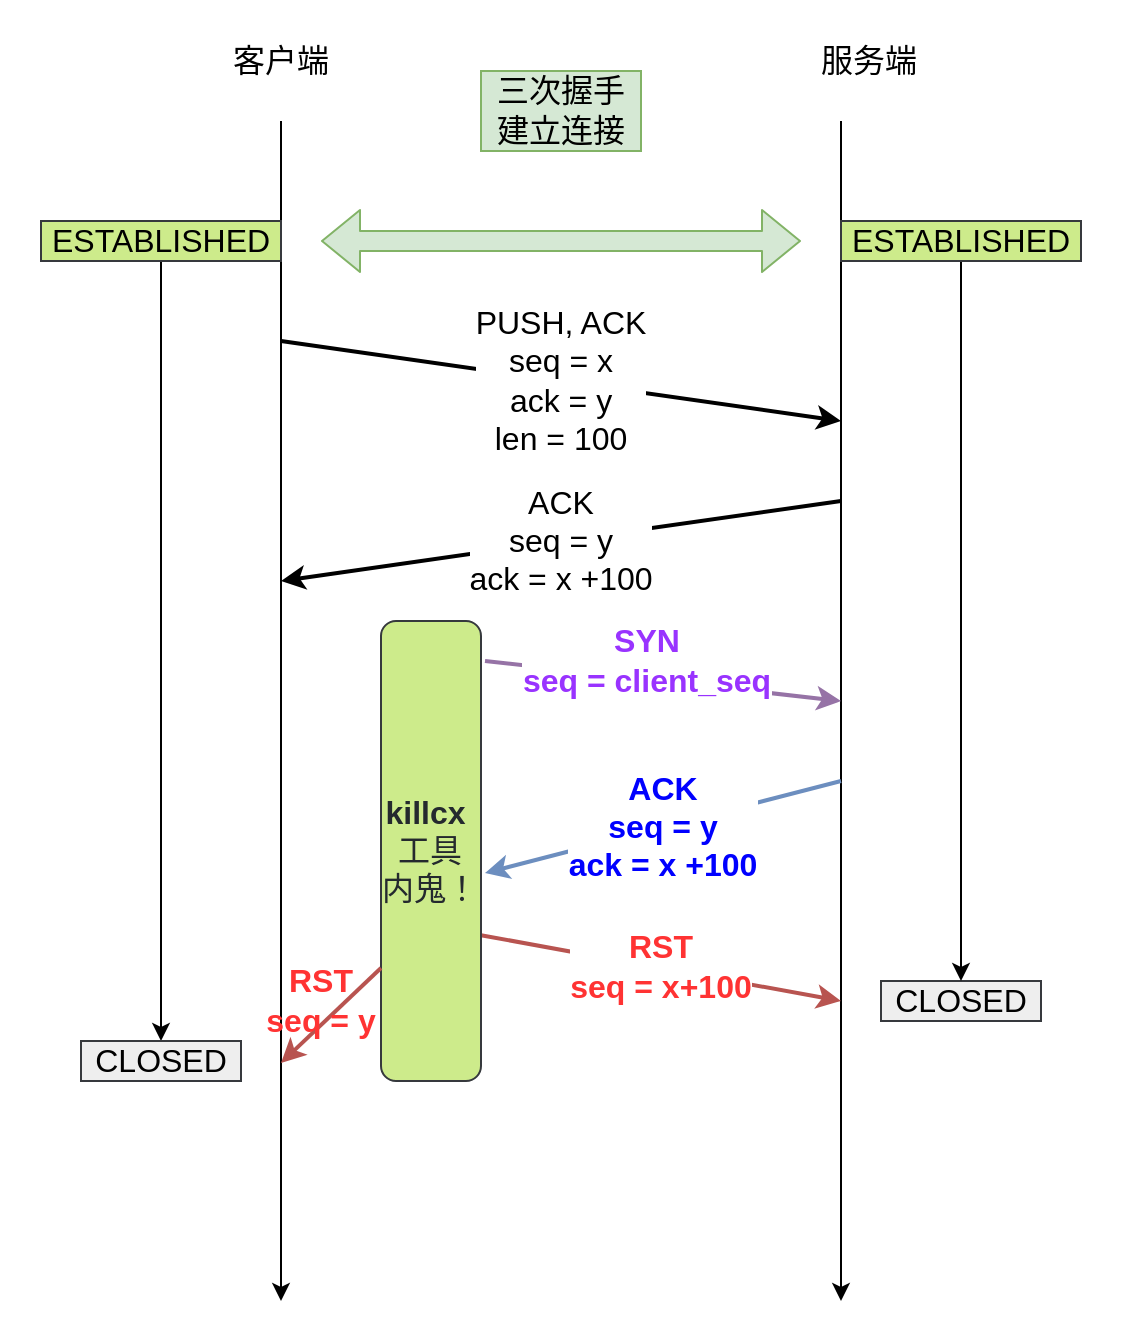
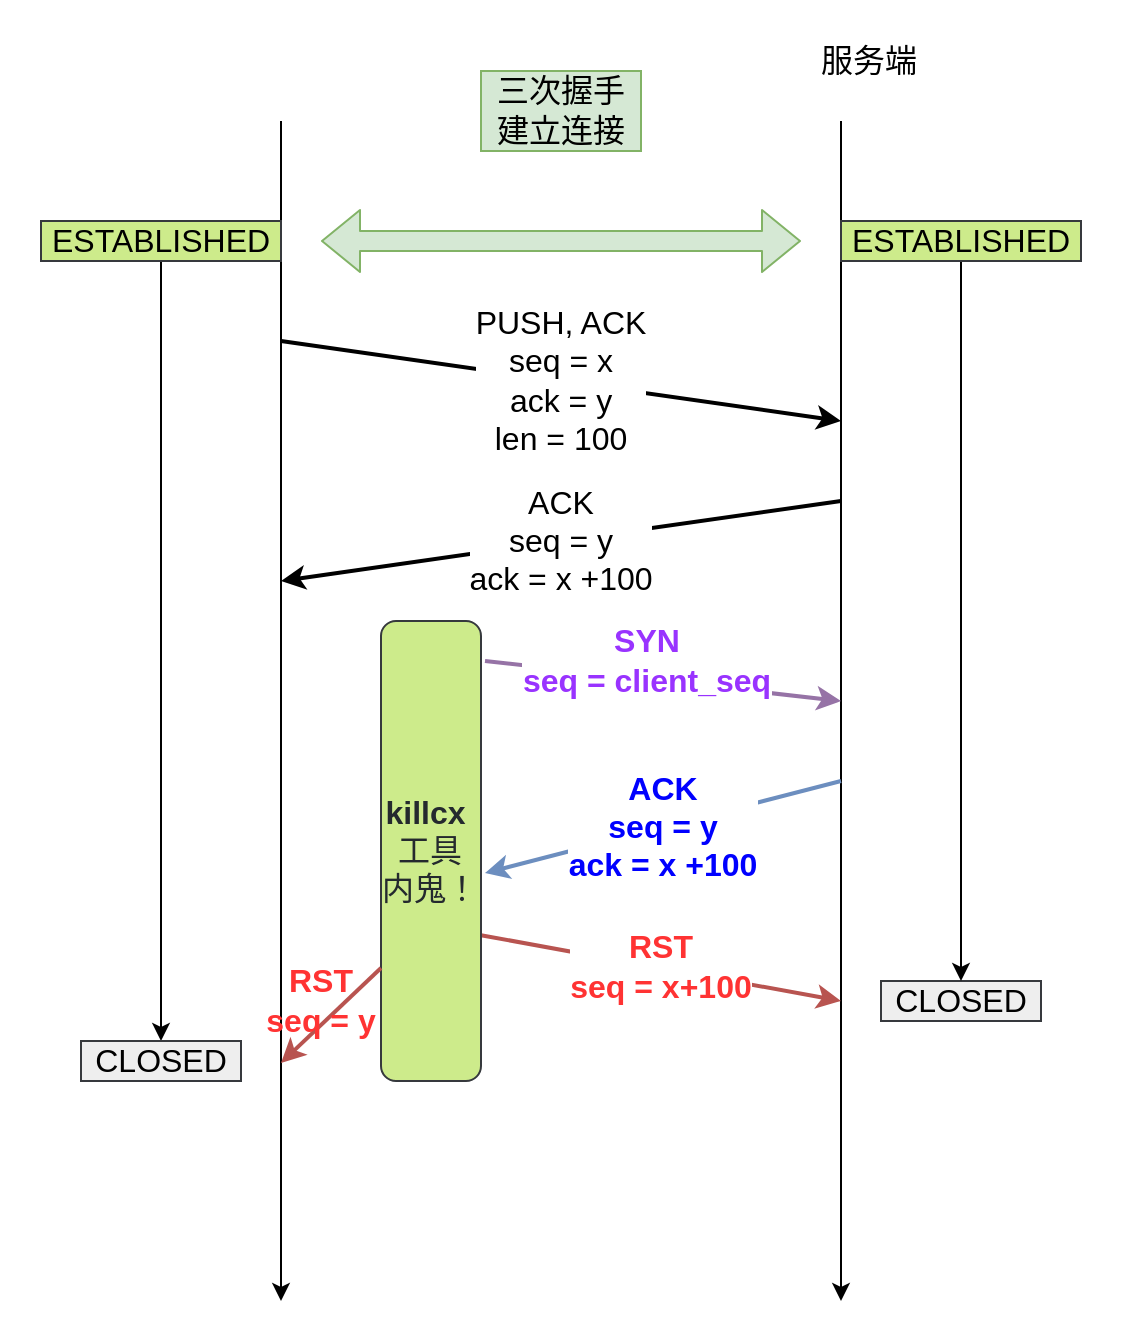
  <mxCell id="0" />
  <mxCell id="1" parent="0" />
  <mxCell id="2" value="" style="endArrow=classic;html=1;" edge="1" parent="1"><mxGeometry width="50" height="50" relative="1" as="geometry"><mxPoint x="140" y="60" as="sourcePoint" /><mxPoint x="140" y="650" as="targetPoint" /></mxGeometry></mxCell>
  <mxCell id="3" value="" style="endArrow=classic;html=1;fontSize=16;" edge="1" parent="1"><mxGeometry width="50" height="50" relative="1" as="geometry"><mxPoint x="420" y="60" as="sourcePoint" /><mxPoint x="420" y="650" as="targetPoint" /></mxGeometry></mxCell>
  <mxCell id="4" value="PUSH, ACK&lt;br&gt;seq = x&lt;br&gt;ack = y&lt;br&gt;len = 100" style="endArrow=classic;html=1;fontSize=16;strokeWidth=2;" edge="1" parent="1"><mxGeometry width="50" height="50" relative="1" as="geometry"><mxPoint x="140" y="170" as="sourcePoint" /><mxPoint x="420" y="210" as="targetPoint" /></mxGeometry></mxCell>
  <mxCell id="5" value="ACK&lt;br&gt;seq = y&lt;br&gt;ack = x +100" style="endArrow=classic;html=1;fontSize=16;strokeWidth=2;" edge="1" parent="1"><mxGeometry width="50" height="50" relative="1" as="geometry"><mxPoint x="420" y="250" as="sourcePoint" /><mxPoint x="140" y="290" as="targetPoint" /></mxGeometry></mxCell>
  <mxCell id="6" value="SYN&lt;br&gt;seq = client_seq" style="endArrow=classic;html=1;fontSize=16;strokeWidth=2;fontColor=#9933FF;fontStyle=1;fillColor=#e1d5e7;strokeColor=#9673a6;labelBackgroundColor=default;exitX=1.04;exitY=0.087;exitDx=0;exitDy=0;exitPerimeter=0;" edge="1" parent="1" source="18"><mxGeometry x="-0.098" y="9" width="50" height="50" relative="1" as="geometry"><mxPoint x="290" y="330" as="sourcePoint" /><mxPoint x="420" y="350" as="targetPoint" /><mxPoint as="offset" /></mxGeometry></mxCell>
  <mxCell id="7" value="ACK&lt;br&gt;seq = y&lt;br&gt;ack = x +100" style="endArrow=classic;html=1;fontSize=16;strokeWidth=2;fillColor=#dae8fc;strokeColor=#6c8ebf;fontColor=#0000FF;fontStyle=1;labelBackgroundColor=default;entryX=1.04;entryY=0.548;entryDx=0;entryDy=0;entryPerimeter=0;" edge="1" parent="1" target="18"><mxGeometry width="50" height="50" relative="1" as="geometry"><mxPoint x="420" y="390" as="sourcePoint" /><mxPoint x="250" y="430" as="targetPoint" /></mxGeometry></mxCell>
  <mxCell id="8" value="RST&lt;br&gt;seq = x+100" style="endArrow=classic;html=1;fontSize=16;strokeWidth=2;fillColor=#f8cecc;strokeColor=#b85450;fontColor=#FF3333;fontStyle=1;labelBackgroundColor=default;exitX=1;exitY=0.683;exitDx=0;exitDy=0;exitPerimeter=0;" edge="1" parent="1" source="18"><mxGeometry width="50" height="50" relative="1" as="geometry"><mxPoint x="250" y="470" as="sourcePoint" /><mxPoint x="420" y="500" as="targetPoint" /></mxGeometry></mxCell>
  <mxCell id="9" value="服务端" style="text;html=1;align=center;verticalAlign=middle;resizable=0;points=[];autosize=1;strokeColor=none;fillColor=none;fontSize=16;" vertex="1" parent="1"><mxGeometry x="404" y="20" width="60" height="20" as="geometry" /></mxCell>
- <mxCell id="10" value="客户端" style="text;html=1;align=center;verticalAlign=middle;resizable=0;points=[];autosize=1;strokeColor=none;fillColor=none;fontSize=16;" vertex="1" parent="1"><mxGeometry x="110" y="20" width="60" height="20" as="geometry" /></mxCell>
  <mxCell id="11" value="" style="shape=flexArrow;endArrow=classic;html=1;fontSize=16;startArrow=block;fillColor=#d5e8d4;strokeColor=#82b366;" edge="1" parent="1"><mxGeometry width="50" height="50" relative="1" as="geometry"><mxPoint x="160" y="120" as="sourcePoint" /><mxPoint x="400" y="120" as="targetPoint" /></mxGeometry></mxCell>
  <mxCell id="12" value="三次握手&lt;br&gt;建立连接" style="text;html=1;align=center;verticalAlign=middle;resizable=0;points=[];autosize=1;strokeColor=#82b366;fillColor=#d5e8d4;fontSize=16;" vertex="1" parent="1"><mxGeometry x="240" y="35" width="80" height="40" as="geometry" /></mxCell>
  <mxCell id="13" value="CLOSED" style="text;html=1;align=center;verticalAlign=middle;resizable=0;points=[];autosize=1;strokeColor=#36393d;fillColor=#eeeeee;fontSize=16;" vertex="1" parent="1"><mxGeometry x="440" y="490" width="80" height="20" as="geometry" /></mxCell>
  <mxCell id="14" style="edgeStyle=orthogonalEdgeStyle;rounded=0;orthogonalLoop=1;jettySize=auto;html=1;fontSize=16;startArrow=none;strokeWidth=1;startFill=0;" edge="1" parent="1" source="15" target="13"><mxGeometry relative="1" as="geometry" /></mxCell>
  <mxCell id="15" value="ESTABLISHED" style="text;html=1;align=center;verticalAlign=middle;resizable=0;points=[];autosize=1;strokeColor=#36393d;fillColor=#cdeb8b;fontSize=16;" vertex="1" parent="1"><mxGeometry x="420" y="110" width="120" height="20" as="geometry" /></mxCell>
  <mxCell id="16" style="edgeStyle=orthogonalEdgeStyle;rounded=0;orthogonalLoop=1;jettySize=auto;html=1;labelBackgroundColor=default;fontSize=16;" edge="1" parent="1" source="17" target="20"><mxGeometry relative="1" as="geometry" /></mxCell>
  <mxCell id="17" value="ESTABLISHED" style="text;html=1;align=center;verticalAlign=middle;resizable=0;points=[];autosize=1;strokeColor=#36393d;fillColor=#cdeb8b;fontSize=16;" vertex="1" parent="1"><mxGeometry x="20" y="110" width="120" height="20" as="geometry" /></mxCell>
  <mxCell id="18" value="&lt;span style=&quot;box-sizing: border-box; font-weight: 600; color: rgb(36, 41, 46); font-size: 16px;&quot;&gt;killcx&lt;/span&gt;&lt;span style=&quot;color: rgb(36, 41, 46); font-size: 16px;&quot;&gt;&amp;nbsp; 工具&lt;br style=&quot;font-size: 16px;&quot;&gt;内鬼！&lt;br style=&quot;font-size: 16px;&quot;&gt;&lt;/span&gt;" style="rounded=1;whiteSpace=wrap;html=1;fillColor=#cdeb8b;strokeColor=#36393d;fontSize=16;" vertex="1" parent="1"><mxGeometry x="190" y="310" width="50" height="230" as="geometry" /></mxCell>
  <mxCell id="19" value="RST&lt;br&gt;seq = y" style="endArrow=classic;html=1;fontSize=16;strokeWidth=2;fillColor=#f8cecc;strokeColor=#b85450;fontColor=#FF3333;fontStyle=1;labelBackgroundColor=none;exitX=0;exitY=0.75;exitDx=0;exitDy=0;" edge="1" parent="1"><mxGeometry x="-0.04" y="-9" width="50" height="50" relative="1" as="geometry"><mxPoint x="190" y="483.5" as="sourcePoint" /><mxPoint x="140" y="531" as="targetPoint" /><mxPoint as="offset" /></mxGeometry></mxCell>
  <mxCell id="20" value="CLOSED" style="text;html=1;align=center;verticalAlign=middle;resizable=0;points=[];autosize=1;strokeColor=#36393d;fillColor=#eeeeee;fontSize=16;" vertex="1" parent="1"><mxGeometry x="40" y="520" width="80" height="20" as="geometry" /></mxCell>
